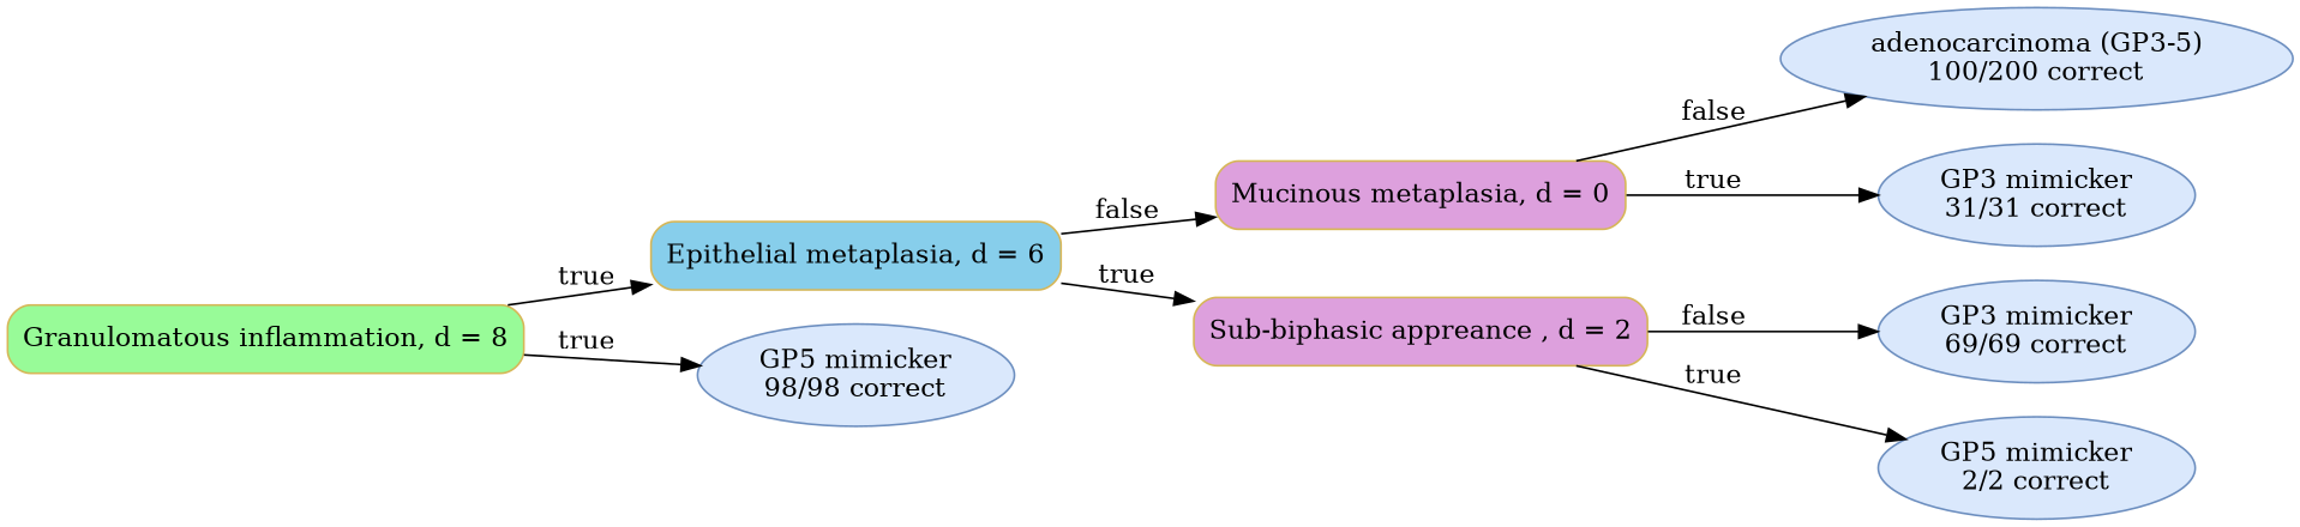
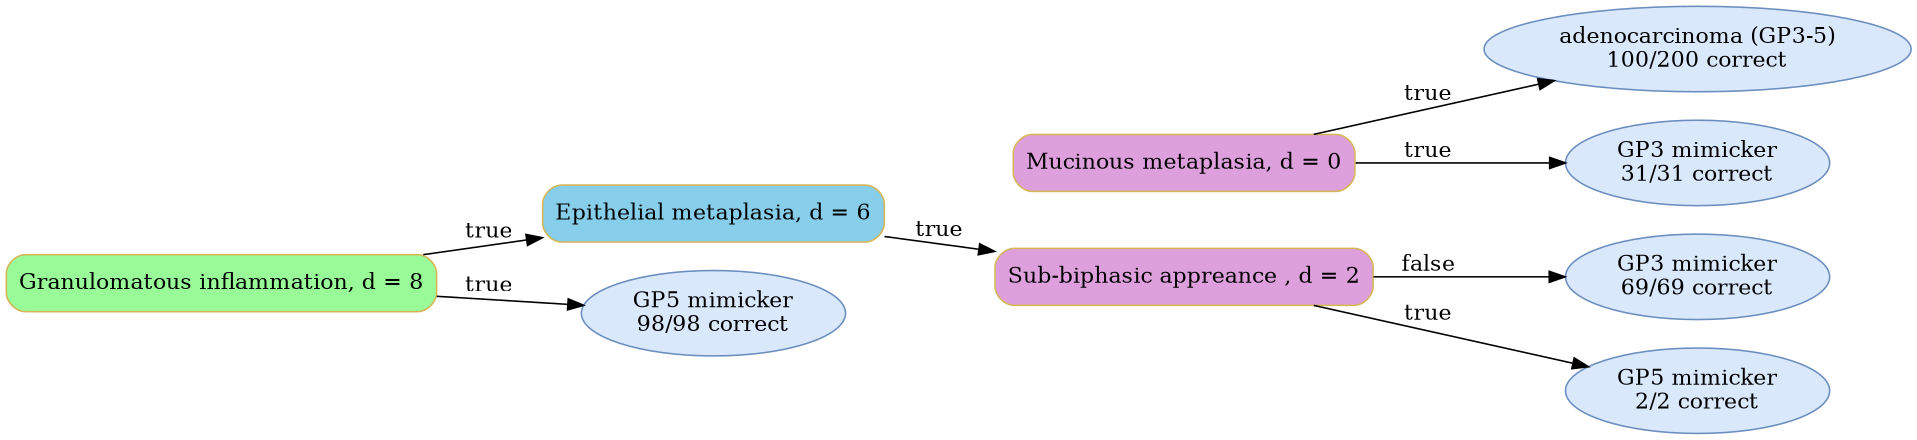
  digraph {
    fontname="Times-Roman"
    rankdir=LR
    node [color="#6C8EBF" fillcolor="#DAE8FC" fontname="Times-Roman" shape=ellipse style="rounded,filled"]
    n1 [color="#D6B656" fillcolor=palegreen label="Granulomatous inflammation, d = 8" shape=box]
    n2 [color="#D6B656" fillcolor=skyblue label="Epithelial metaplasia, d = 6" shape=box]
    n3 [label=<GP5 mimicker<br/>98/98 correct>]
    n4 [color="#D6B656" fillcolor=plum label="Mucinous metaplasia, d = 0" shape=box]
    n5 [color="#D6B656" fillcolor=plum label="Sub-biphasic appreance , d = 2" shape=box]
    n6 [label=<adenocarcinoma (GP3-5)<br/>100/200 correct>]
    n7 [label=<GP3 mimicker<br/>31/31 correct>]
    n8 [label=<GP3 mimicker<br/>69/69 correct>]
    n9 [label=<GP5 mimicker<br/>2/2 correct>]
    n1 -> n2 [label=true]
    n1 -> n3 [label=true]
-   n2 -> n4 [label=false]
    n2 -> n5 [label=true]
-   n4 -> n6 [label=false]
+   n4 -> n6 [label=true]
    n4 -> n7 [label=true]
    n5 -> n8 [label=false]
    n5 -> n9 [label=true]
  }
